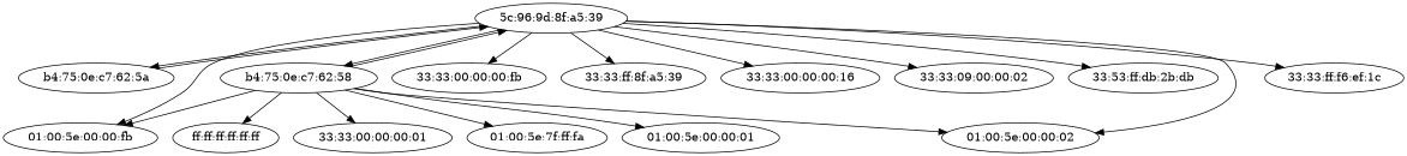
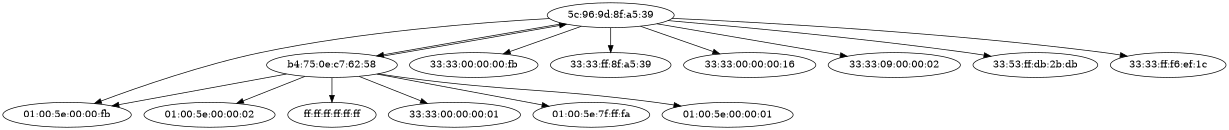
  digraph {
    "5c:96:9d:8f:a5:39"
-   "b4:75:0e:c7:62:5a"
    "b4:75:0e:c7:62:58"
    "01:00:5e:00:00:fb"
    "33:33:00:00:00:fb"
    "33:33:ff:8f:a5:39"
    "33:33:00:00:00:16"
    n8 [label="33:33:09:00:00:02"]
    n9 [label="33:53:ff:db:2b:db"]
    "01:00:5e:00:00:02"
    "33:33:ff:f6:ef:1c"
    "ff:ff:ff:ff:ff:ff"
    "33:33:00:00:00:01"
    "01:00:5e:7f:ff:fa"
    "01:00:5e:00:00:01"
-   "5c:96:9d:8f:a5:39" -> "b4:75:0e:c7:62:5a"
    "5c:96:9d:8f:a5:39" -> "b4:75:0e:c7:62:58"
    "5c:96:9d:8f:a5:39" -> "01:00:5e:00:00:fb"
    "5c:96:9d:8f:a5:39" -> "33:33:00:00:00:fb"
    "5c:96:9d:8f:a5:39" -> "33:33:ff:8f:a5:39"
    "5c:96:9d:8f:a5:39" -> "33:33:00:00:00:16"
    "5c:96:9d:8f:a5:39" -> n8
    "5c:96:9d:8f:a5:39" -> n9
-   "5c:96:9d:8f:a5:39" -> "01:00:5e:00:00:02"
    "5c:96:9d:8f:a5:39" -> "33:33:ff:f6:ef:1c"
-   "b4:75:0e:c7:62:5a" -> "5c:96:9d:8f:a5:39"
    "b4:75:0e:c7:62:58" -> "5c:96:9d:8f:a5:39"
    "b4:75:0e:c7:62:58" -> "01:00:5e:00:00:fb"
    "b4:75:0e:c7:62:58" -> "01:00:5e:00:00:02"
    "b4:75:0e:c7:62:58" -> "ff:ff:ff:ff:ff:ff"
    "b4:75:0e:c7:62:58" -> "33:33:00:00:00:01"
    "b4:75:0e:c7:62:58" -> "01:00:5e:7f:ff:fa"
    "b4:75:0e:c7:62:58" -> "01:00:5e:00:00:01"
  }
